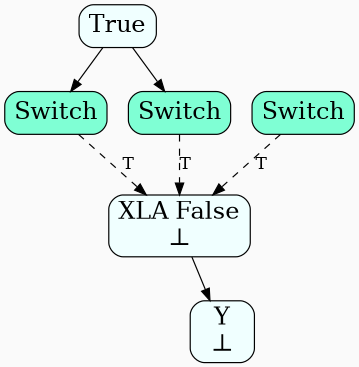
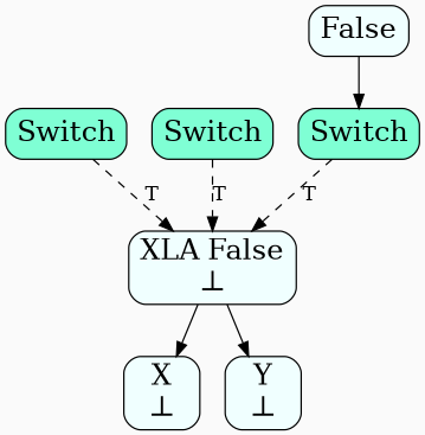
  digraph {
    bgcolor=gray98
    compound=true
    node [fillcolor=azure fontsize=20 shape=box style="filled,rounded"]
    n1 [fillcolor=aquamarine label=Switch]
    n2 [label="XLA False\n⊥"]
+   False
+   n4 [label="X\n⊥"]
    n5 [label="Y\n⊥"]
    n6 [fillcolor=aquamarine label=Switch]
-   True
    n8 [fillcolor=aquamarine label=Switch]
    n1 -> n2 [label=T style=dashed]
+   n2 -> n4
    n2 -> n5
+   False -> n1
    n6 -> n2 [label=T style=dashed]
-   True -> n6
-   True -> n8
    n8 -> n2 [label=T style=dashed]
  }
